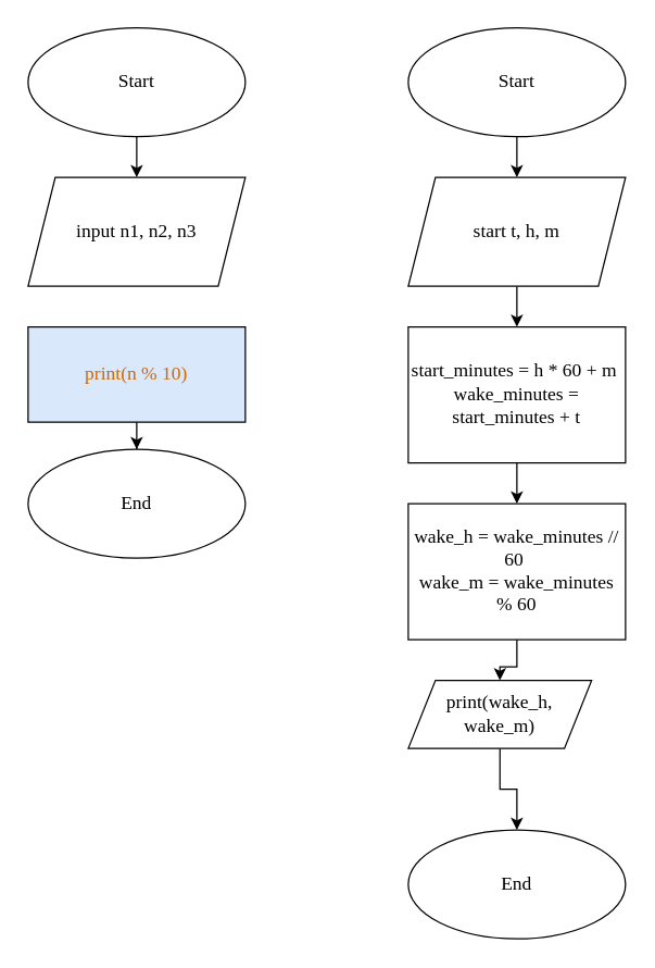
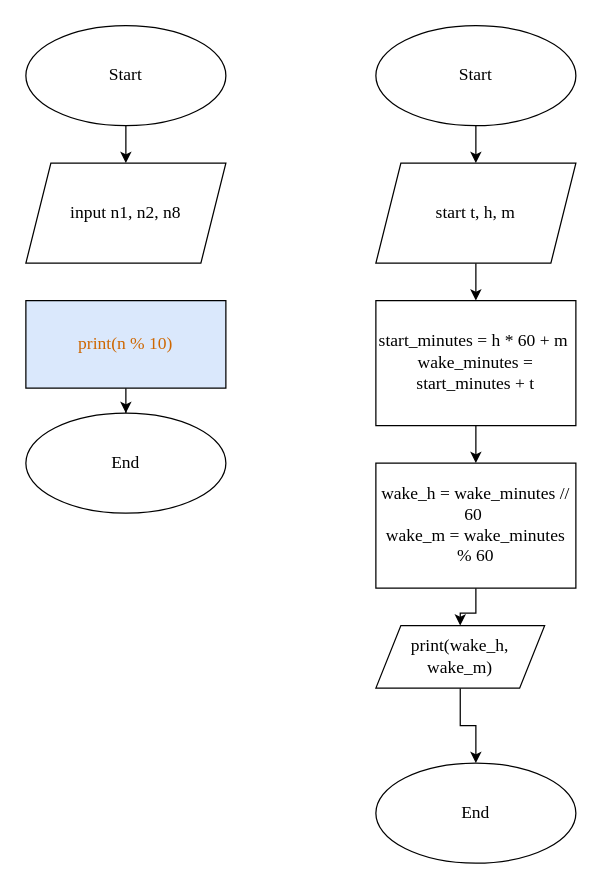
  <mxCell id="0" />
  <mxCell id="1" parent="0" />
  <mxCell id="2" value="" style="edgeStyle=orthogonalEdgeStyle;rounded=0;orthogonalLoop=1;jettySize=auto;html=1;fontFamily=Times New Roman;fontSize=14;" edge="1" parent="1" source="3" target="4"><mxGeometry relative="1" as="geometry" /></mxCell>
  <mxCell id="3" value="&lt;font&gt;Start&lt;/font&gt;" style="ellipse;whiteSpace=wrap;html=1;fontFamily=Times New Roman;fontSize=14;" vertex="1" parent="1"><mxGeometry x="20" y="20" width="160" height="80" as="geometry" /></mxCell>
- <mxCell id="4" value="input n1, n2, n3" style="shape=parallelogram;perimeter=parallelogramPerimeter;whiteSpace=wrap;html=1;fixedSize=1;fontFamily=Times New Roman;fontSize=14;" vertex="1" parent="1"><mxGeometry x="20" y="130" width="160" height="80" as="geometry" /></mxCell>
+ <mxCell id="4" value="input n1, n2, n8" style="shape=parallelogram;perimeter=parallelogramPerimeter;whiteSpace=wrap;html=1;fixedSize=1;fontFamily=Times New Roman;fontSize=14;" vertex="1" parent="1"><mxGeometry x="20" y="130" width="160" height="80" as="geometry" /></mxCell>
  <mxCell id="5" value="" style="edgeStyle=orthogonalEdgeStyle;rounded=0;orthogonalLoop=1;jettySize=auto;html=1;fontFamily=Times New Roman;fontSize=14;" edge="1" parent="1" source="6" target="7"><mxGeometry relative="1" as="geometry" /></mxCell>
  <mxCell id="6" value="&lt;font style=&quot;color: light-dark(rgb(206, 103, 0), rgb(255, 255, 255));&quot;&gt;&lt;span style=&quot;white-space: pre;&quot;&gt;print(n % 10)&lt;/span&gt;&lt;/font&gt;" style="whiteSpace=wrap;html=1;fontFamily=Times New Roman;fontSize=14;fillColor=#dae8fc;" vertex="1" parent="1"><mxGeometry x="20" y="240" width="160" height="70" as="geometry" /></mxCell>
  <mxCell id="7" value="End" style="ellipse;whiteSpace=wrap;html=1;fontFamily=Times New Roman;fontSize=14;" vertex="1" parent="1"><mxGeometry x="20" y="330" width="160" height="80" as="geometry" /></mxCell>
  <mxCell id="8" value="" style="edgeStyle=orthogonalEdgeStyle;rounded=0;orthogonalLoop=1;jettySize=auto;html=1;" edge="1" parent="1" source="9" target="11"><mxGeometry relative="1" as="geometry" /></mxCell>
  <mxCell id="9" value="&lt;font&gt;Start&lt;/font&gt;" style="ellipse;whiteSpace=wrap;html=1;fontFamily=Times New Roman;fontSize=14;" vertex="1" parent="1"><mxGeometry x="300" y="20" width="160" height="80" as="geometry" /></mxCell>
  <mxCell id="10" value="" style="edgeStyle=orthogonalEdgeStyle;rounded=0;orthogonalLoop=1;jettySize=auto;html=1;" edge="1" parent="1" source="11" target="13"><mxGeometry relative="1" as="geometry" /></mxCell>
  <mxCell id="11" value="start t, h, m" style="shape=parallelogram;perimeter=parallelogramPerimeter;whiteSpace=wrap;html=1;fixedSize=1;fontFamily=Times New Roman;fontSize=14;" vertex="1" parent="1"><mxGeometry x="300" y="130" width="160" height="80" as="geometry" /></mxCell>
  <mxCell id="12" value="" style="edgeStyle=orthogonalEdgeStyle;rounded=0;orthogonalLoop=1;jettySize=auto;html=1;" edge="1" parent="1" source="13" target="15"><mxGeometry relative="1" as="geometry" /></mxCell>
  <mxCell id="13" value="start_minutes = h * 60 + m&amp;nbsp;&lt;div&gt;&lt;span style=&quot;background-color: transparent; color: light-dark(rgb(0, 0, 0), rgb(255, 255, 255));&quot;&gt;wake_minutes =&lt;/span&gt;&lt;/div&gt;&lt;div&gt;&lt;span style=&quot;background-color: transparent; color: light-dark(rgb(0, 0, 0), rgb(255, 255, 255));&quot;&gt;start_minutes + t&lt;/span&gt;&lt;/div&gt;" style="whiteSpace=wrap;html=1;fontFamily=Times New Roman;fontSize=14;" vertex="1" parent="1"><mxGeometry x="300" y="240" width="160" height="100" as="geometry" /></mxCell>
  <mxCell id="14" value="" style="edgeStyle=orthogonalEdgeStyle;rounded=0;orthogonalLoop=1;jettySize=auto;html=1;" edge="1" parent="1" source="15" target="17"><mxGeometry relative="1" as="geometry" /></mxCell>
  <mxCell id="15" value="wake_h = wake_minutes // 60&amp;nbsp;&lt;div&gt;wake_m = wake_minutes % 60&lt;/div&gt;" style="whiteSpace=wrap;html=1;fontFamily=Times New Roman;fontSize=14;" vertex="1" parent="1"><mxGeometry x="300" y="370" width="160" height="100" as="geometry" /></mxCell>
  <mxCell id="16" value="" style="edgeStyle=orthogonalEdgeStyle;rounded=0;orthogonalLoop=1;jettySize=auto;html=1;" edge="1" parent="1" source="17" target="18"><mxGeometry relative="1" as="geometry" /></mxCell>
  <mxCell id="17" value="print(wake_h, wake_m)" style="shape=parallelogram;perimeter=parallelogramPerimeter;whiteSpace=wrap;html=1;fixedSize=1;fontFamily=Times New Roman;fontSize=14;" vertex="1" parent="1"><mxGeometry x="300" y="500" width="135" height="50" as="geometry" /></mxCell>
  <mxCell id="18" value="End" style="ellipse;whiteSpace=wrap;html=1;fontFamily=Times New Roman;fontSize=14;" vertex="1" parent="1"><mxGeometry x="300" y="610" width="160" height="80" as="geometry" /></mxCell>
